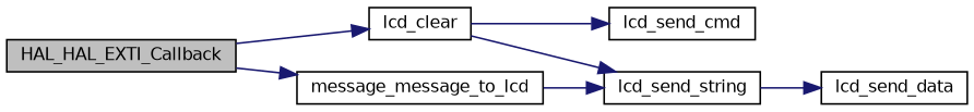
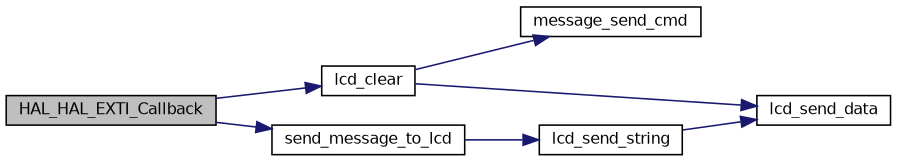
  digraph {
    rankdir=LR
    node [color=black fillcolor=white fontname=Helvetica fontsize=10 shape=record style=filled]
    edge [color=midnightblue fontname=Helvetica fontsize=10 labelfontname=Helvetica labelfontsize=10 style=solid]
    n1 [fillcolor=grey75 fontcolor=black height=0.2 label=HAL_HAL_EXTI_Callback width=0.4]
    n2 [height=0.2 label=lcd_clear width=0.4]
-   n3 [height=0.2 label=message_message_to_lcd width=0.4]
-   n4 [height=0.2 label=lcd_send_cmd width=0.4]
+   n3 [height=0.2 label=send_message_to_lcd width=0.4]
+   n4 [height=0.2 label=message_send_cmd width=0.4]
    n5 [height=0.2 label=lcd_send_data width=0.4]
    n6 [height=0.2 label=lcd_send_string width=0.4]
    n1 -> n2
    n1 -> n3
    n2 -> n4
-   n2 -> n6
+   n2 -> n5
    n3 -> n6
    n6 -> n5
  }
